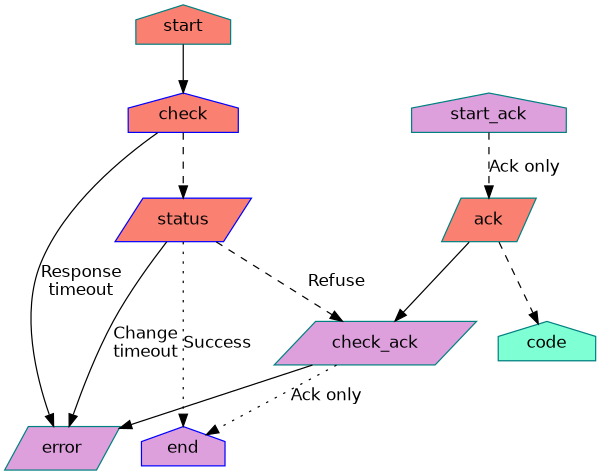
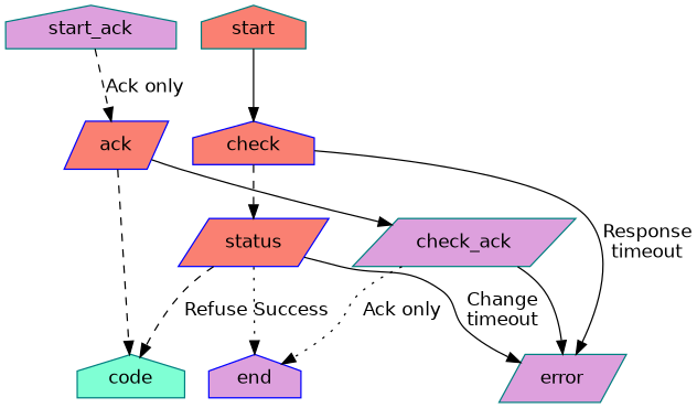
  digraph {
    node [color=teal fillcolor=salmon fontname=Helvetica shape=house style=filled]
    edge [style=solid fontname=Helvetica]
    check [color=blue]
    start
    status [color=blue shape=parallelogram]
    error [fillcolor=plum shape=parallelogram]
    end [color=blue fillcolor=plum]
    code [fillcolor=aquamarine]
-   ack [shape=parallelogram]
+   ack [color=blue shape=parallelogram]
    check_ack [fillcolor=plum shape=parallelogram]
    start_ack [fillcolor=plum]
    check -> status [style=dashed weight=5 fontname=""]
    check -> error [label="Response\ntimeout"]
    start -> check [weight=5 fontname=""]
    status -> error [label="Change\ntimeout"]
    status -> end [label=Success style=dotted weight=5]
-   status -> check_ack [label=Refuse style=dashed weight=5]
+   status -> code [label=Refuse style=dashed weight=5]
    ack -> code [style=dashed weight=2 fontname=""]
    ack -> check_ack [weight=2 fontname=""]
    check_ack -> error [weight=2 fontname=""]
    check_ack -> end [label="Ack only" style=dotted]
    start_ack -> ack [label="Ack only" style=dashed]
  }
